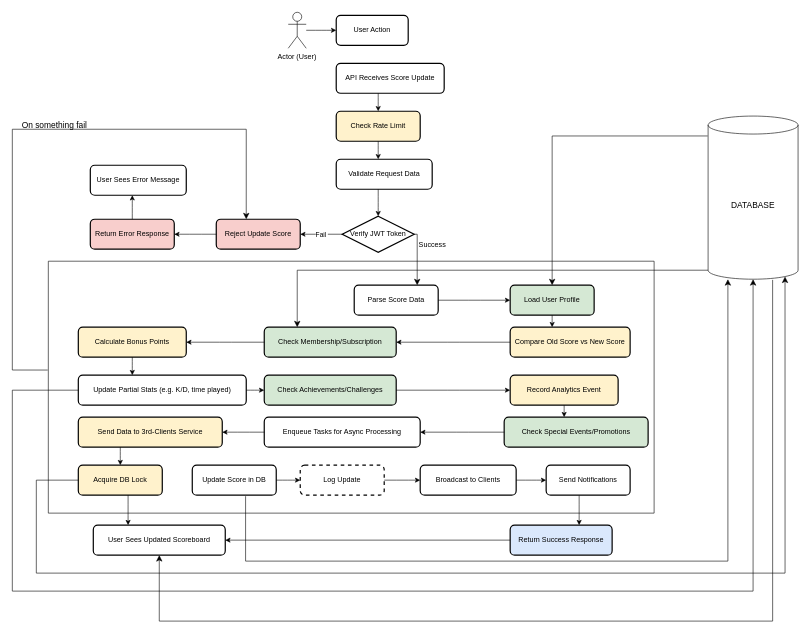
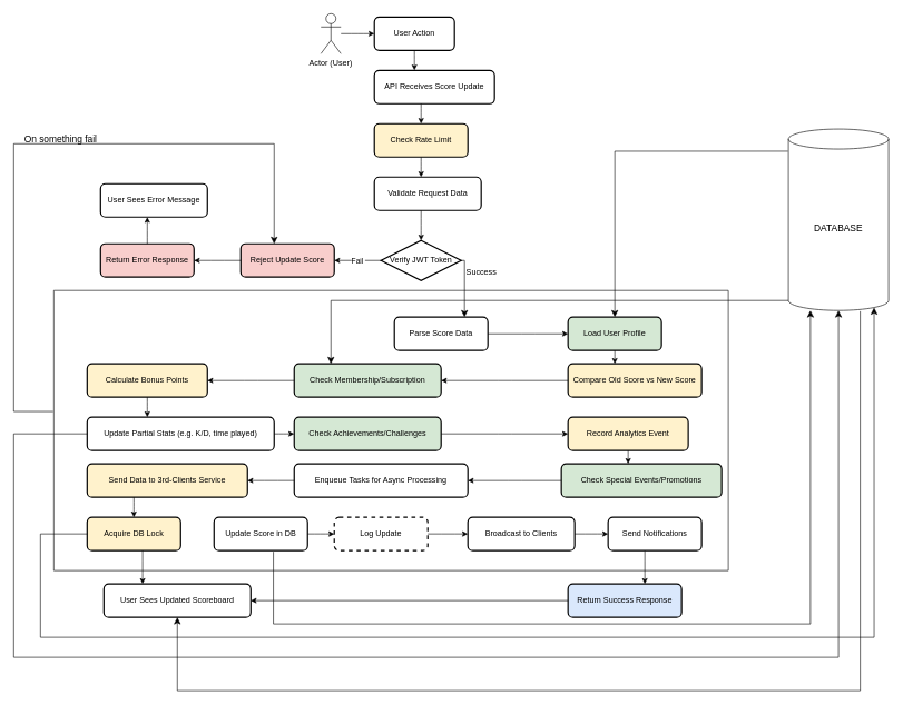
  <mxCell id="0" />
  <mxCell id="1" parent="0" />
  <mxCell id="2" value="Actor (User)" style="shape=umlActor;verticalLabelPosition=bottom;verticalAlign=top;" parent="1" vertex="1"><mxGeometry x="480" y="20" width="30" height="60" as="geometry" /></mxCell>
  <mxCell id="3" value="User Action" style="rounded=1;whiteSpace=wrap;html=1;strokeWidth=2;" parent="1" vertex="1"><mxGeometry x="560" y="25" width="120" height="50" as="geometry" /></mxCell>
  <mxCell id="4" style="edgeStyle=elbowEdgeStyle;rounded=1;orthogonalLoop=1;" parent="1" source="2" target="3" edge="1"><mxGeometry relative="1" as="geometry" /></mxCell>
  <mxCell id="5" value="API Receives Score Update" style="rounded=1;whiteSpace=wrap;html=1;strokeWidth=2;" parent="1" vertex="1"><mxGeometry x="560" y="105" width="180" height="50" as="geometry" /></mxCell>
+ <mxCell id="6" style="edgeStyle=elbowEdgeStyle;rounded=1;orthogonalLoop=1;" parent="1" source="3" target="5" edge="1"><mxGeometry relative="1" as="geometry" /></mxCell>
  <mxCell id="7" value="Check Rate Limit" style="rounded=1;whiteSpace=wrap;html=1;strokeWidth=2;fillColor=#fff2cc;" parent="1" vertex="1"><mxGeometry x="560" y="185" width="140" height="50" as="geometry" /></mxCell>
  <mxCell id="8" style="edgeStyle=elbowEdgeStyle;rounded=1;orthogonalLoop=1;" parent="1" source="5" target="7" edge="1"><mxGeometry relative="1" as="geometry" /></mxCell>
  <mxCell id="9" value="Validate Request Data" style="rounded=1;whiteSpace=wrap;html=1;strokeWidth=2;" parent="1" vertex="1"><mxGeometry x="560" y="265" width="160" height="50" as="geometry" /></mxCell>
  <mxCell id="10" style="edgeStyle=elbowEdgeStyle;rounded=1;orthogonalLoop=1;" parent="1" source="7" target="9" edge="1"><mxGeometry relative="1" as="geometry" /></mxCell>
  <mxCell id="11" value="Verify JWT Token" style="rhombus;whiteSpace=wrap;html=1;strokeWidth=2;perimeter=rhombusPerimeter;" parent="1" vertex="1"><mxGeometry x="570" y="360" width="120" height="60" as="geometry" /></mxCell>
  <mxCell id="12" style="edgeStyle=elbowEdgeStyle;rounded=1;orthogonalLoop=1;" parent="1" source="9" target="11" edge="1"><mxGeometry relative="1" as="geometry" /></mxCell>
  <mxCell id="13" value="Reject Update Score" style="rounded=1;whiteSpace=wrap;html=1;strokeWidth=2;fillColor=#F8CECC;" parent="1" vertex="1"><mxGeometry x="360" y="365" width="140" height="50" as="geometry" /></mxCell>
  <mxCell id="14" value="Fail" style="edgeStyle=elbowEdgeStyle;rounded=1;orthogonalLoop=1;" parent="1" source="11" target="13" edge="1"><mxGeometry relative="1" as="geometry" /></mxCell>
  <mxCell id="15" value="Return Error Response" style="rounded=1;whiteSpace=wrap;html=1;strokeWidth=2;fillColor=#F8CECC;" parent="1" vertex="1"><mxGeometry x="150" y="365" width="140" height="50" as="geometry" /></mxCell>
  <mxCell id="16" style="edgeStyle=elbowEdgeStyle;rounded=1;orthogonalLoop=1;" parent="1" source="13" target="15" edge="1"><mxGeometry relative="1" as="geometry" /></mxCell>
  <mxCell id="17" value="User Sees Error Message" style="rounded=1;whiteSpace=wrap;html=1;strokeWidth=2;" parent="1" vertex="1"><mxGeometry x="150" y="275" width="160" height="50" as="geometry" /></mxCell>
  <mxCell id="18" style="edgeStyle=elbowEdgeStyle;rounded=1;orthogonalLoop=1;" parent="1" source="15" target="17" edge="1"><mxGeometry relative="1" as="geometry" /></mxCell>
  <mxCell id="19" value="Return Success Response" style="rounded=1;whiteSpace=wrap;html=1;strokeWidth=2;fillColor=#DAE8FC;" parent="1" vertex="1"><mxGeometry x="850" y="875" width="170" height="50" as="geometry" /></mxCell>
  <mxCell id="20" style="edgeStyle=elbowEdgeStyle;rounded=1;orthogonalLoop=1;" parent="1" source="34" target="19" edge="1"><mxGeometry relative="1" as="geometry" /></mxCell>
  <mxCell id="21" value="User Sees Updated Scoreboard" style="rounded=1;whiteSpace=wrap;html=1;strokeWidth=2;" parent="1" vertex="1"><mxGeometry x="155" y="875" width="220" height="50" as="geometry" /></mxCell>
  <mxCell id="22" style="edgeStyle=elbowEdgeStyle;rounded=1;orthogonalLoop=1;" parent="1" source="19" target="21" edge="1"><mxGeometry relative="1" as="geometry" /></mxCell>
  <mxCell id="23" value="" style="swimlane;startSize=0;" vertex="1" parent="1"><mxGeometry x="80" y="435" width="1010" height="420" as="geometry" /></mxCell>
  <mxCell id="24" value="Compare Old Score vs New Score" style="rounded=1;whiteSpace=wrap;html=1;strokeWidth=2;fillColor=#fff2cc;" parent="23" vertex="1"><mxGeometry x="770" y="110" width="200" height="50" as="geometry" /></mxCell>
  <mxCell id="25" value="Load User Profile" style="rounded=1;whiteSpace=wrap;html=1;strokeWidth=2;fillColor=#d5e8d4;" parent="23" vertex="1"><mxGeometry x="770" y="40" width="140" height="50" as="geometry" /></mxCell>
  <mxCell id="26" style="edgeStyle=elbowEdgeStyle;rounded=1;orthogonalLoop=1;" parent="23" source="25" target="24" edge="1"><mxGeometry relative="1" as="geometry" /></mxCell>
  <mxCell id="27" value="Check Membership/Subscription" style="rounded=1;whiteSpace=wrap;html=1;strokeWidth=2;fillColor=#d5e8d4;" parent="23" vertex="1"><mxGeometry x="360" y="110" width="220" height="50" as="geometry" /></mxCell>
  <mxCell id="28" style="edgeStyle=elbowEdgeStyle;rounded=1;orthogonalLoop=1;" parent="23" source="24" target="27" edge="1"><mxGeometry relative="1" as="geometry" /></mxCell>
  <mxCell id="29" value="Acquire DB Lock" style="rounded=1;whiteSpace=wrap;html=1;strokeWidth=2;fillColor=#fff2cc;" parent="23" vertex="1"><mxGeometry x="50" y="340" width="140" height="50" as="geometry" /></mxCell>
  <mxCell id="30" value="Update Score in DB" style="rounded=1;whiteSpace=wrap;html=1;strokeWidth=2;" parent="23" vertex="1"><mxGeometry x="240" y="340" width="140" height="50" as="geometry" /></mxCell>
  <mxCell id="31" style="edgeStyle=elbowEdgeStyle;rounded=1;orthogonalLoop=1;" parent="23" source="29" target="21" edge="1"><mxGeometry relative="1" as="geometry" /></mxCell>
  <mxCell id="32" value="Log Update" style="rounded=1;whiteSpace=wrap;html=1;strokeWidth=2;dashed=1;" parent="23" vertex="1"><mxGeometry x="420" y="340" width="140" height="50" as="geometry" /></mxCell>
  <mxCell id="33" style="edgeStyle=elbowEdgeStyle;rounded=1;orthogonalLoop=1;" parent="23" source="30" target="32" edge="1"><mxGeometry relative="1" as="geometry" /></mxCell>
  <mxCell id="34" value="Send Notifications" style="rounded=1;whiteSpace=wrap;html=1;strokeWidth=2;" parent="23" vertex="1"><mxGeometry x="830" y="340" width="140" height="50" as="geometry" /></mxCell>
  <mxCell id="35" value="Broadcast to Clients" style="rounded=1;whiteSpace=wrap;html=1;strokeWidth=2;" parent="23" vertex="1"><mxGeometry x="620" y="340" width="160" height="50" as="geometry" /></mxCell>
  <mxCell id="36" style="edgeStyle=elbowEdgeStyle;rounded=1;orthogonalLoop=1;" parent="23" source="32" target="35" edge="1"><mxGeometry relative="1" as="geometry" /></mxCell>
  <mxCell id="37" style="edgeStyle=elbowEdgeStyle;rounded=1;orthogonalLoop=1;" parent="23" source="35" target="34" edge="1"><mxGeometry relative="1" as="geometry" /></mxCell>
  <mxCell id="38" value="Send Data to 3rd-Clients Service" style="rounded=1;whiteSpace=wrap;html=1;strokeWidth=2;fillColor=#fff2cc;" parent="23" vertex="1"><mxGeometry x="50" y="260" width="240" height="50" as="geometry" /></mxCell>
  <mxCell id="39" style="edgeStyle=elbowEdgeStyle;rounded=1;orthogonalLoop=1;" parent="23" source="38" target="29" edge="1"><mxGeometry relative="1" as="geometry" /></mxCell>
  <mxCell id="40" value="Enqueue Tasks for Async Processing" style="rounded=1;whiteSpace=wrap;html=1;strokeWidth=2;" parent="23" vertex="1"><mxGeometry x="360" y="260" width="260" height="50" as="geometry" /></mxCell>
  <mxCell id="41" style="edgeStyle=elbowEdgeStyle;rounded=1;orthogonalLoop=1;" parent="23" source="40" target="38" edge="1"><mxGeometry relative="1" as="geometry" /></mxCell>
  <mxCell id="42" value="Check Special Events/Promotions" style="rounded=1;whiteSpace=wrap;html=1;strokeWidth=2;fillColor=#d5e8d4;" parent="23" vertex="1"><mxGeometry x="760" y="260" width="240" height="50" as="geometry" /></mxCell>
  <mxCell id="43" style="edgeStyle=elbowEdgeStyle;rounded=1;orthogonalLoop=1;" parent="23" source="42" target="40" edge="1"><mxGeometry relative="1" as="geometry" /></mxCell>
  <mxCell id="44" value="Update Partial Stats (e.g. K/D, time played)" style="rounded=1;whiteSpace=wrap;html=1;strokeWidth=2;" parent="23" vertex="1"><mxGeometry x="50" y="190" width="280" height="50" as="geometry" /></mxCell>
  <mxCell id="45" value="Check Achievements/Challenges" style="rounded=1;whiteSpace=wrap;html=1;strokeWidth=2;fillColor=#d5e8d4;" parent="23" vertex="1"><mxGeometry x="360" y="190" width="220" height="50" as="geometry" /></mxCell>
  <mxCell id="46" style="edgeStyle=elbowEdgeStyle;rounded=1;orthogonalLoop=1;" parent="23" source="44" target="45" edge="1"><mxGeometry relative="1" as="geometry" /></mxCell>
  <mxCell id="47" value="Record Analytics Event" style="rounded=1;whiteSpace=wrap;html=1;strokeWidth=2;fillColor=#fff2cc;" parent="23" vertex="1"><mxGeometry x="770" y="190" width="180" height="50" as="geometry" /></mxCell>
  <mxCell id="48" style="edgeStyle=elbowEdgeStyle;rounded=1;orthogonalLoop=1;" parent="23" source="45" target="47" edge="1"><mxGeometry relative="1" as="geometry" /></mxCell>
  <mxCell id="49" style="edgeStyle=elbowEdgeStyle;rounded=1;orthogonalLoop=1;" parent="23" source="47" target="42" edge="1"><mxGeometry relative="1" as="geometry" /></mxCell>
  <mxCell id="50" value="Calculate Bonus Points" style="rounded=1;whiteSpace=wrap;html=1;strokeWidth=2;fillColor=#fff2cc;" parent="23" vertex="1"><mxGeometry x="50" y="110" width="180" height="50" as="geometry" /></mxCell>
  <mxCell id="51" style="edgeStyle=elbowEdgeStyle;rounded=1;orthogonalLoop=1;" parent="23" source="27" target="50" edge="1"><mxGeometry relative="1" as="geometry" /></mxCell>
  <mxCell id="52" style="edgeStyle=elbowEdgeStyle;rounded=1;orthogonalLoop=1;" parent="23" source="50" target="44" edge="1"><mxGeometry relative="1" as="geometry" /></mxCell>
  <mxCell id="53" value="Parse Score Data" style="rounded=1;whiteSpace=wrap;html=1;strokeWidth=2;" parent="23" vertex="1"><mxGeometry x="510" y="40" width="140" height="50" as="geometry" /></mxCell>
  <mxCell id="54" style="edgeStyle=elbowEdgeStyle;rounded=1;orthogonalLoop=1;" parent="23" source="53" target="25" edge="1"><mxGeometry relative="1" as="geometry" /></mxCell>
  <mxCell id="55" value="" style="edgeStyle=segmentEdgeStyle;endArrow=classic;html=1;curved=0;rounded=0;endSize=8;startSize=8;exitX=-0.001;exitY=0.432;exitDx=0;exitDy=0;exitPerimeter=0;entryX=0.357;entryY=0;entryDx=0;entryDy=0;entryPerimeter=0;" edge="1" parent="1" source="23" target="13"><mxGeometry width="50" height="50" relative="1" as="geometry"><mxPoint x="510" y="465" as="sourcePoint" /><mxPoint x="560" y="415" as="targetPoint" /><Array as="points"><mxPoint x="20" y="616" /><mxPoint x="20" y="215" /><mxPoint x="410" y="215" /></Array></mxGeometry></mxCell>
  <mxCell id="56" value="&lt;font style=&quot;font-size: 14px;&quot;&gt;On something fail&lt;/font&gt;" style="text;html=1;align=center;verticalAlign=middle;resizable=0;points=[];autosize=1;strokeColor=none;fillColor=none;" vertex="1" parent="1"><mxGeometry x="25" y="193" width="130" height="30" as="geometry" /></mxCell>
  <mxCell id="57" value="" style="edgeStyle=segmentEdgeStyle;endArrow=classic;html=1;curved=0;rounded=0;endSize=8;startSize=8;exitX=1;exitY=0.5;exitDx=0;exitDy=0;entryX=0.75;entryY=0;entryDx=0;entryDy=0;" edge="1" parent="1" source="11" target="53"><mxGeometry width="50" height="50" relative="1" as="geometry"><mxPoint x="520" y="565" as="sourcePoint" /><mxPoint x="570" y="515" as="targetPoint" /></mxGeometry></mxCell>
  <mxCell id="58" value="Success" style="text;html=1;align=center;verticalAlign=middle;resizable=0;points=[];autosize=1;strokeColor=none;fillColor=none;" vertex="1" parent="1"><mxGeometry x="685" y="393" width="70" height="30" as="geometry" /></mxCell>
  <mxCell id="59" value="&lt;font style=&quot;font-size: 14px;&quot;&gt;DATABASE&lt;/font&gt;" style="shape=cylinder3;whiteSpace=wrap;html=1;boundedLbl=1;backgroundOutline=1;size=15;" vertex="1" parent="1"><mxGeometry x="1180" y="193" width="150" height="272" as="geometry" /></mxCell>
  <mxCell id="60" value="" style="edgeStyle=segmentEdgeStyle;endArrow=classic;html=1;curved=0;rounded=0;endSize=8;startSize=8;exitX=-0.005;exitY=0.122;exitDx=0;exitDy=0;exitPerimeter=0;entryX=0.5;entryY=0;entryDx=0;entryDy=0;" edge="1" parent="1" source="59" target="25"><mxGeometry width="50" height="50" relative="1" as="geometry"><mxPoint x="720" y="545" as="sourcePoint" /><mxPoint x="770" y="495" as="targetPoint" /></mxGeometry></mxCell>
  <mxCell id="61" value="" style="edgeStyle=segmentEdgeStyle;endArrow=classic;html=1;curved=0;rounded=0;endSize=8;startSize=8;exitX=0;exitY=1;exitDx=0;exitDy=-15;exitPerimeter=0;entryX=0.25;entryY=0;entryDx=0;entryDy=0;" edge="1" parent="1" source="59" target="27"><mxGeometry width="50" height="50" relative="1" as="geometry"><mxPoint x="720" y="545" as="sourcePoint" /><mxPoint x="770" y="495" as="targetPoint" /></mxGeometry></mxCell>
  <mxCell id="62" value="" style="edgeStyle=segmentEdgeStyle;endArrow=classic;html=1;curved=0;rounded=0;endSize=8;startSize=8;exitX=0;exitY=0.5;exitDx=0;exitDy=0;entryX=0.5;entryY=1;entryDx=0;entryDy=0;entryPerimeter=0;" edge="1" parent="1" source="44" target="59"><mxGeometry width="50" height="50" relative="1" as="geometry"><mxPoint x="680" y="705" as="sourcePoint" /><mxPoint x="0" y="1015" as="targetPoint" /><Array as="points"><mxPoint x="20" y="650" /><mxPoint x="20" y="985" /><mxPoint x="1255" y="985" /></Array></mxGeometry></mxCell>
  <mxCell id="63" value="" style="edgeStyle=segmentEdgeStyle;endArrow=classic;html=1;curved=0;rounded=0;endSize=8;startSize=8;exitX=0;exitY=0.5;exitDx=0;exitDy=0;entryX=0.855;entryY=1;entryDx=0;entryDy=-4.35;entryPerimeter=0;" edge="1" parent="1" source="29" target="59"><mxGeometry width="50" height="50" relative="1" as="geometry"><mxPoint x="680" y="655" as="sourcePoint" /><mxPoint x="730" y="605" as="targetPoint" /><Array as="points"><mxPoint x="60" y="800" /><mxPoint x="60" y="955" /><mxPoint x="1308" y="955" /></Array></mxGeometry></mxCell>
  <mxCell id="64" value="" style="edgeStyle=segmentEdgeStyle;endArrow=classic;html=1;curved=0;rounded=0;endSize=8;startSize=8;exitX=0.635;exitY=1.035;exitDx=0;exitDy=0;exitPerimeter=0;" edge="1" parent="1" source="30"><mxGeometry width="50" height="50" relative="1" as="geometry"><mxPoint x="680" y="655" as="sourcePoint" /><mxPoint x="1213" y="465" as="targetPoint" /><Array as="points"><mxPoint x="409" y="935" /><mxPoint x="1213" y="935" /></Array></mxGeometry></mxCell>
  <mxCell id="65" value="" style="edgeStyle=segmentEdgeStyle;endArrow=classic;html=1;curved=0;rounded=0;endSize=8;startSize=8;exitX=0.717;exitY=1.004;exitDx=0;exitDy=0;exitPerimeter=0;entryX=0.5;entryY=1;entryDx=0;entryDy=0;" edge="1" parent="1" source="59" target="21"><mxGeometry width="50" height="50" relative="1" as="geometry"><mxPoint x="680" y="655" as="sourcePoint" /><mxPoint x="730" y="605" as="targetPoint" /><Array as="points"><mxPoint x="1288" y="1035" /><mxPoint x="265" y="1035" /></Array></mxGeometry></mxCell>
